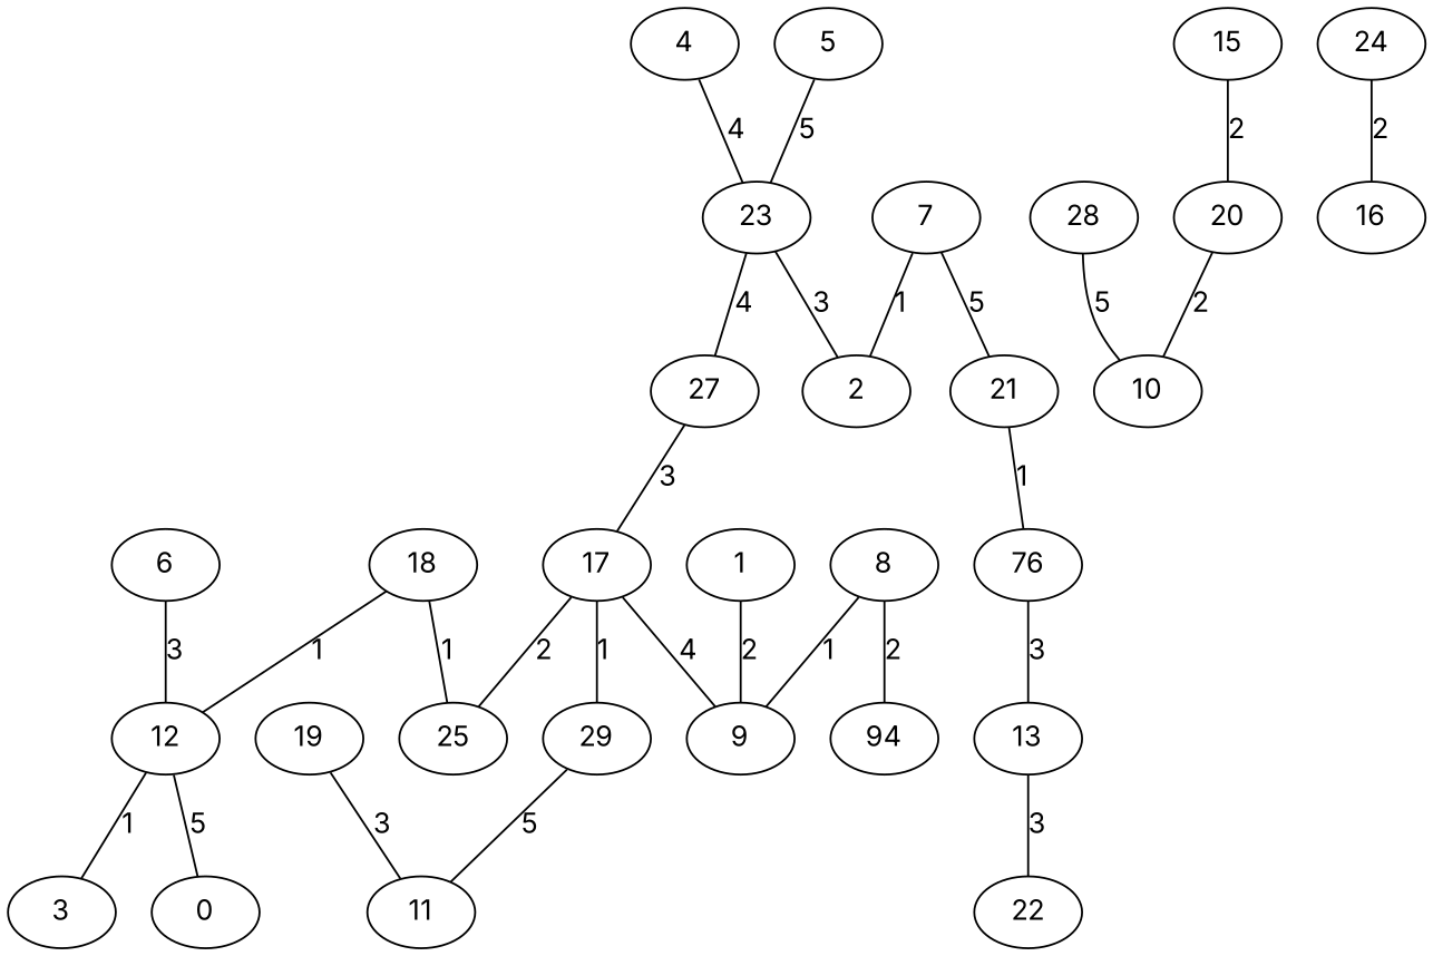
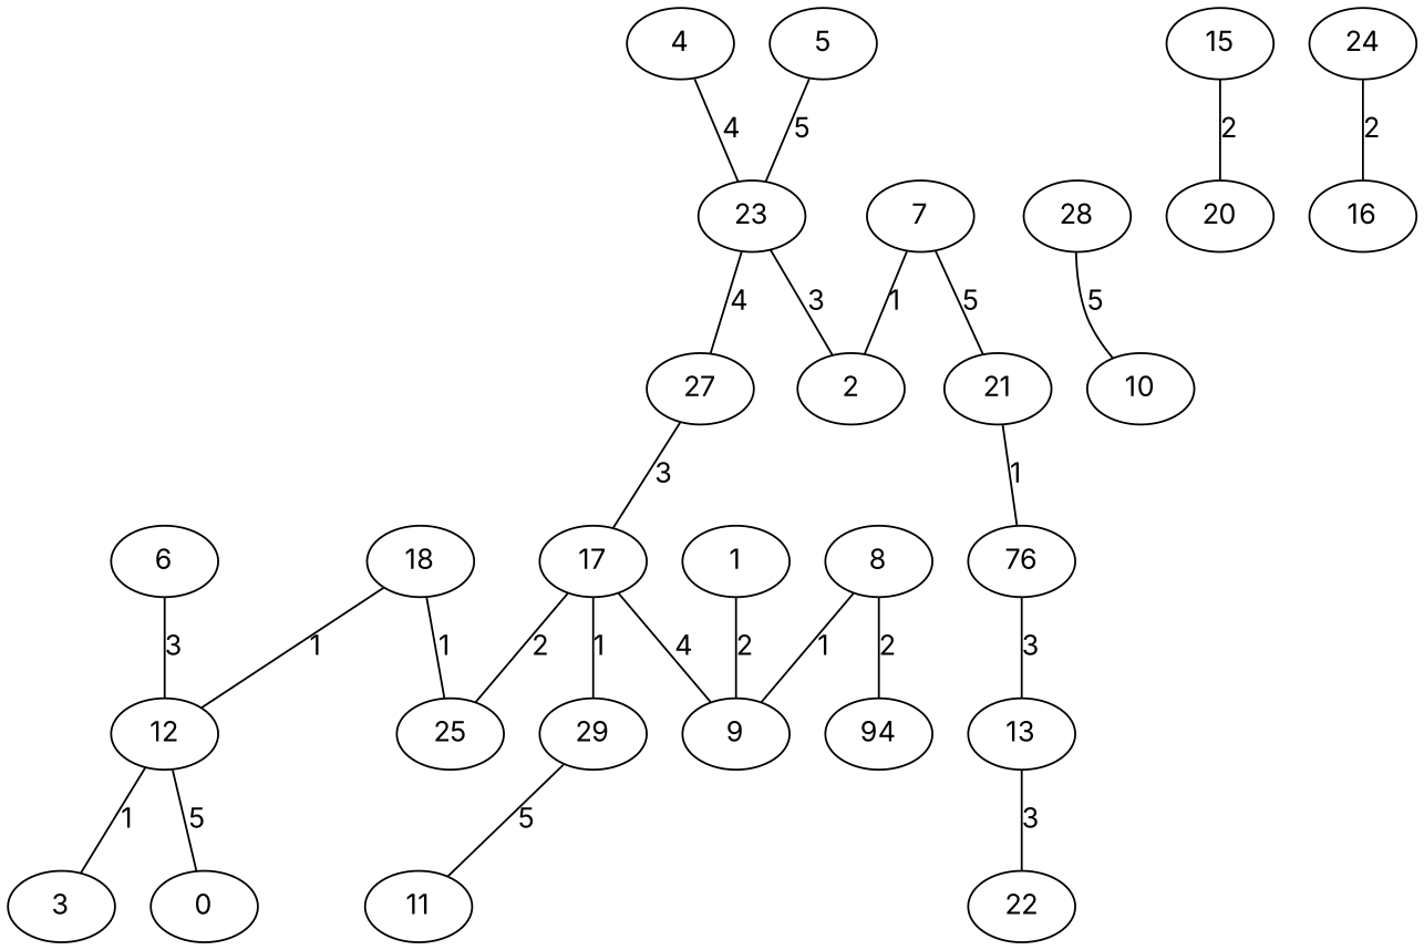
  graph {
    fontname=Inter
    node [fontname=Inter]
    edge [fontname=Inter]
    4
    23
    27
    2
    17
    25
    29
    9
    11
    1
    6
    12
    0
    3
    18
-   19
    28
    10
    24
    16
    5
    n22 [label=76]
    21
    13
    22
    8
    n27 [label=94]
    7
    15
    20
    4 -- 23 [label=4]
    23 -- 27 [label=4]
    23 -- 2 [label=3]
    27 -- 17 [label=3]
    17 -- 25 [label=2]
    17 -- 29 [label=1]
    17 -- 9 [label=4]
    29 -- 11 [label=5]
    1 -- 9 [label=2]
    6 -- 12 [label=3]
    12 -- 0 [label=5]
    12 -- 3 [label=1]
    18 -- 25 [label=1]
    18 -- 12 [label=1]
-   19 -- 11 [label=3]
    28 -- 10 [label=5]
    24 -- 16 [label=2]
    5 -- 23 [label=5]
    n22 -- 13 [label=3]
    21 -- n22 [label=1]
    13 -- 22 [label=3]
    8 -- 9 [label=1]
    8 -- n27 [label=2]
    7 -- 2 [label=1]
    7 -- 21 [label=5]
    15 -- 20 [label=2]
-   20 -- 10 [label=2]
  }
